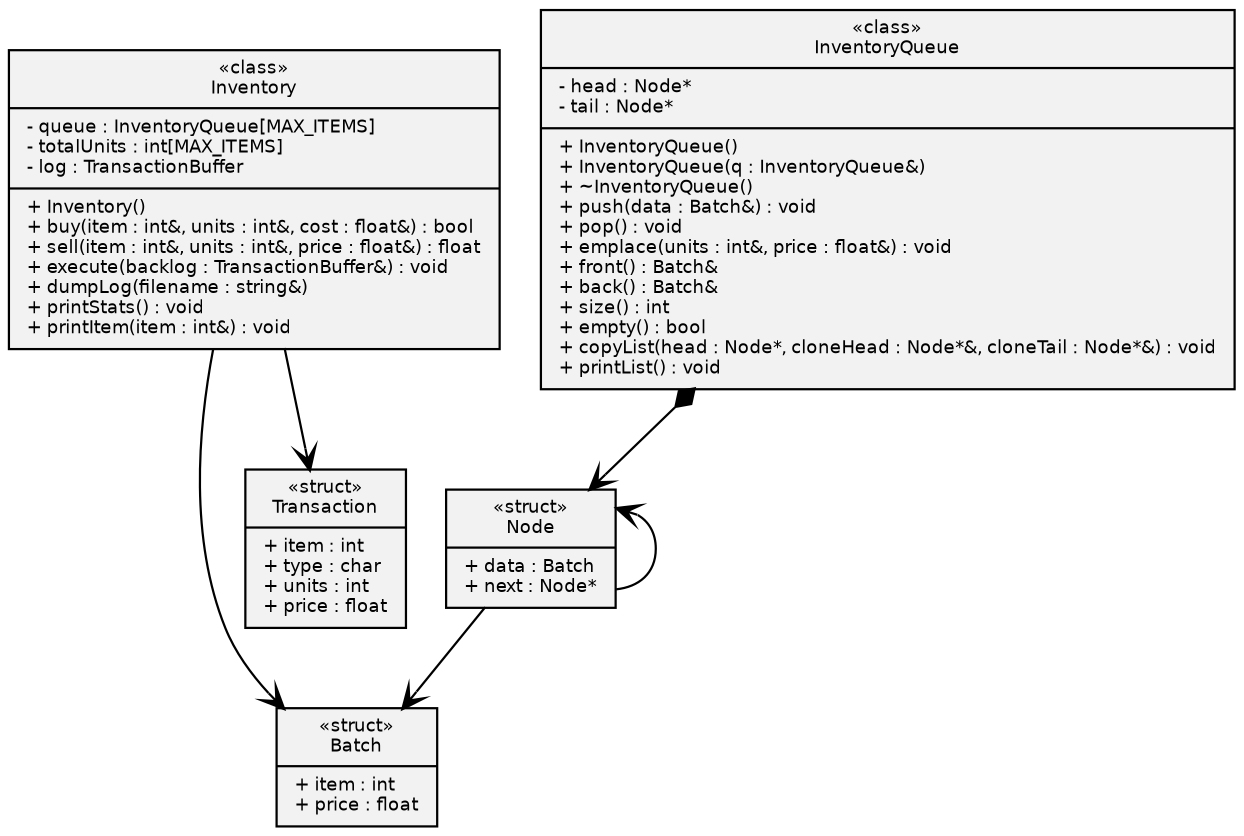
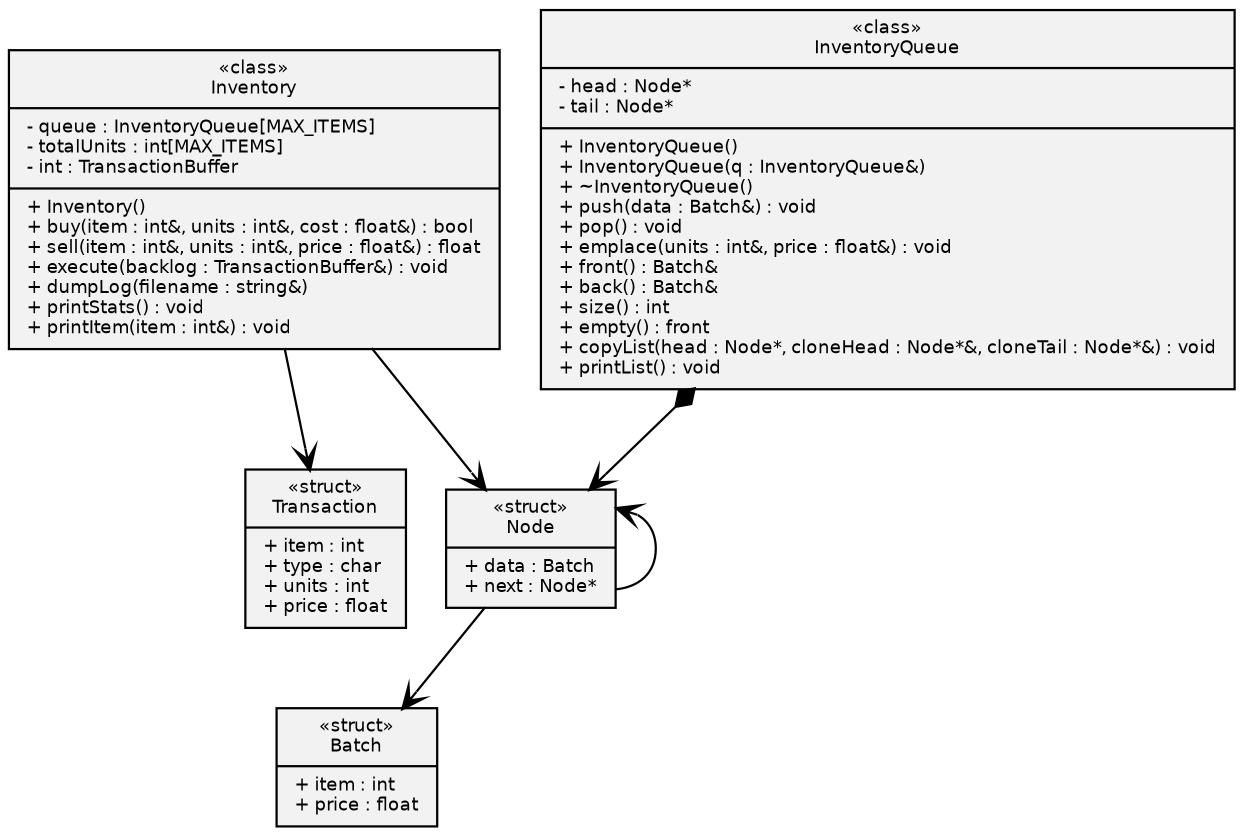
  digraph {
    node [fillcolor=gray95 fontname="Bitstream Vera Sans" fontsize=8 shape=record style=filled]
    edge [arrowhead=vee arrowtail=none dir=both]
-   n1 [label="{&laquo;class&raquo;\nInventory|- queue : InventoryQueue[MAX_ITEMS]\l- totalUnits : int[MAX_ITEMS]\l- log : TransactionBuffer\l|+ Inventory()\l+ buy(item : int&, units : int&, cost : float&) : bool\l+ sell(item : int&, units : int&, price : float&) : float\l+ execute(backlog : TransactionBuffer&) : void\l+ dumpLog(filename : string&)\l+ printStats() : void\l+ printItem(item : int&) : void\l}"]
+   n1 [label="{&laquo;class&raquo;\nInventory|- queue : InventoryQueue[MAX_ITEMS]\l- totalUnits : int[MAX_ITEMS]\l- int : TransactionBuffer\l|+ Inventory()\l+ buy(item : int&, units : int&, cost : float&) : bool\l+ sell(item : int&, units : int&, price : float&) : float\l+ execute(backlog : TransactionBuffer&) : void\l+ dumpLog(filename : string&)\l+ printStats() : void\l+ printItem(item : int&) : void\l}"]
    n2 [label="{&laquo;struct&raquo;\nBatch|+ item : int\l+ price : float}"]
    n3 [label="{&laquo;struct&raquo;\nTransaction|+ item : int\l+ type : char\l+ units : int\l+ price : float\l}"]
-   n4 [label="{&laquo;class&raquo;\nInventoryQueue|- head : Node*\l- tail : Node*\l|+ InventoryQueue()\l+ InventoryQueue(q : InventoryQueue&)\l+ ~InventoryQueue()\l+ push(data : Batch&) : void\l+ pop() : void\l+ emplace(units : int&, price : float&) : void\l+ front() : Batch&\l+ back() : Batch&\l+ size() : int\l+ empty() : bool\l+ copyList(head : Node*, cloneHead : Node*&, cloneTail : Node*&) : void\l+ printList() : void\l}"]
+   n4 [label="{&laquo;class&raquo;\nInventoryQueue|- head : Node*\l- tail : Node*\l|+ InventoryQueue()\l+ InventoryQueue(q : InventoryQueue&)\l+ ~InventoryQueue()\l+ push(data : Batch&) : void\l+ pop() : void\l+ emplace(units : int&, price : float&) : void\l+ front() : Batch&\l+ back() : Batch&\l+ size() : int\l+ empty() : front\l+ copyList(head : Node*, cloneHead : Node*&, cloneTail : Node*&) : void\l+ printList() : void\l}"]
    n5 [label="{&laquo;struct&raquo;\nNode|+ data : Batch\l+ next : Node*}"]
-   n1 -> n2
+   n1 -> n5
    n1 -> n3
    n4 -> n5 [arrowtail=diamond]
    n5 -> n2
    n5 -> n5 [arrowhead=none arrowtail=ovee]
  }
